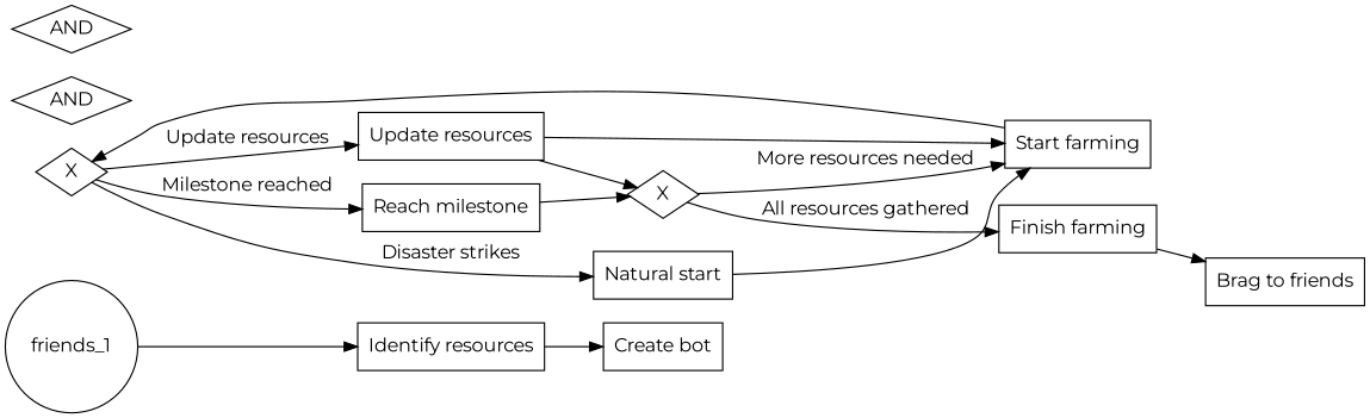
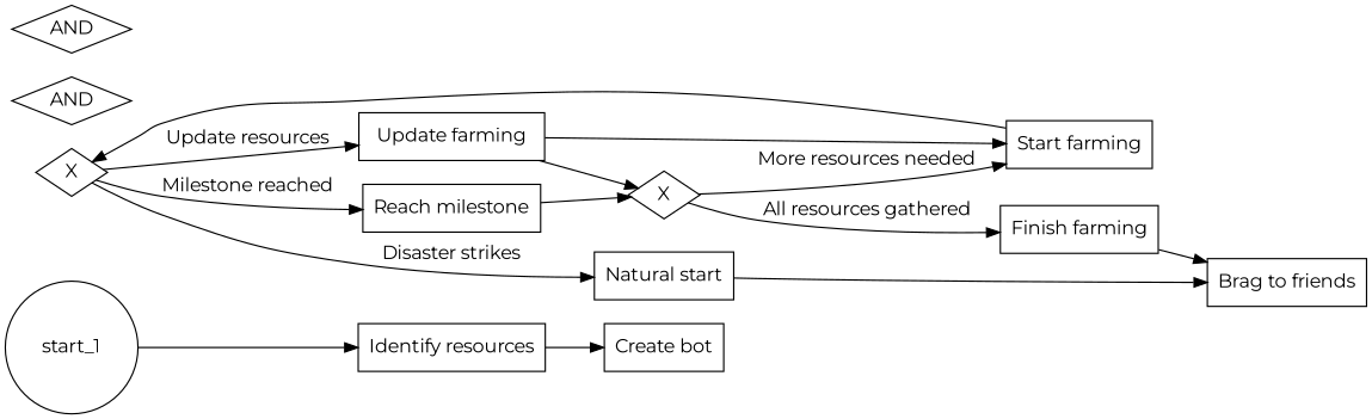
  digraph {
    fontname=Montserrat
    rankdir=LR
    node [fontname=Montserrat shape=rectangle]
    edge [fontname=Montserrat]
-   start_1 [shape=circle label=friends_1]
+   start_1 [shape=circle]
    "Identify resources"
    "Create bot"
    n4 [label=X shape=diamond]
    "Start farming"
    n6 [label="Natural start"]
    "Reach milestone"
-   "Update resources"
+   "Update resources" [label="Update farming"]
    n9 [label=X shape=diamond]
    "Finish farming"
    "Brag to friends"
    n12 [label=AND shape=diamond]
    n13 [label=AND shape=diamond]
    start_1 -> "Identify resources"
    "Identify resources" -> "Create bot"
    n4 -> n6 [label="Disaster strikes"]
    n4 -> "Reach milestone" [label="Milestone reached"]
    n4 -> "Update resources" [label="Update resources"]
    "Start farming" -> n4
-   n6 -> "Start farming"
+   n6 -> "Brag to friends"
    "Reach milestone" -> n9
    "Update resources" -> "Start farming"
    "Update resources" -> n9
    n9 -> "Start farming" [label="More resources needed"]
    n9 -> "Finish farming" [label="All resources gathered"]
    "Finish farming" -> "Brag to friends"
  }
